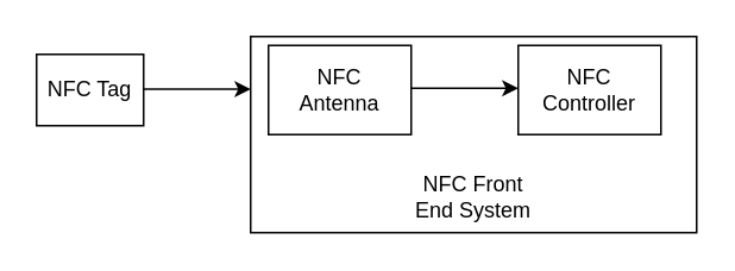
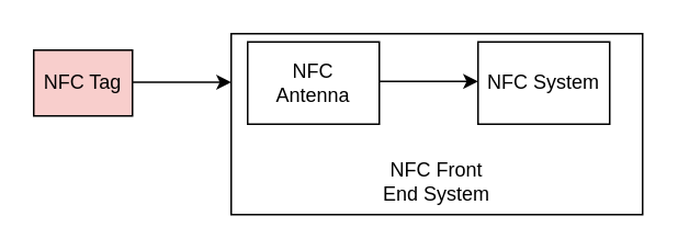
  <mxCell id="0" />
  <mxCell id="1" parent="0" />
- <mxCell id="2" value="NFC Tag" style="rounded=0;whiteSpace=wrap;html=1;" vertex="1" parent="1"><mxGeometry x="20" y="30" width="60" height="40" as="geometry" /></mxCell>
+ <mxCell id="2" value="NFC Tag" style="rounded=0;whiteSpace=wrap;html=1;fillColor=#f8cecc;" vertex="1" parent="1"><mxGeometry x="20" y="30" width="60" height="40" as="geometry" /></mxCell>
  <mxCell id="3" value="" style="endArrow=classic;html=1;" edge="1" parent="1"><mxGeometry width="50" height="50" relative="1" as="geometry"><mxPoint x="80" y="49.5" as="sourcePoint" /><mxPoint x="140" y="49.5" as="targetPoint" /></mxGeometry></mxCell>
  <mxCell id="4" value="" style="rounded=0;whiteSpace=wrap;html=1;" vertex="1" parent="1"><mxGeometry x="140" y="20" width="250" height="110" as="geometry" /></mxCell>
  <mxCell id="5" value="" style="rounded=0;whiteSpace=wrap;html=1;" vertex="1" parent="1"><mxGeometry x="150" y="25" width="80" height="50" as="geometry" /></mxCell>
  <mxCell id="6" value="" style="rounded=0;whiteSpace=wrap;html=1;" vertex="1" parent="1"><mxGeometry x="290" y="25" width="80" height="50" as="geometry" /></mxCell>
  <mxCell id="7" value="NFC Front End System" style="text;html=1;strokeColor=none;fillColor=none;align=center;verticalAlign=middle;whiteSpace=wrap;rounded=0;" vertex="1" parent="1"><mxGeometry x="225" y="100" width="80" height="20" as="geometry" /></mxCell>
  <mxCell id="8" value="NFC Antenna" style="text;html=1;strokeColor=none;fillColor=none;align=center;verticalAlign=middle;whiteSpace=wrap;rounded=0;" vertex="1" parent="1"><mxGeometry x="155" y="40" width="70" height="20" as="geometry" /></mxCell>
  <mxCell id="9" value="" style="endArrow=classic;html=1;" edge="1" parent="1"><mxGeometry width="50" height="50" relative="1" as="geometry"><mxPoint x="230" y="49" as="sourcePoint" /><mxPoint x="290" y="49" as="targetPoint" /></mxGeometry></mxCell>
- <mxCell id="10" value="NFC Controller" style="text;html=1;strokeColor=none;fillColor=none;align=center;verticalAlign=middle;whiteSpace=wrap;rounded=0;" vertex="1" parent="1"><mxGeometry x="295" y="40" width="70" height="20" as="geometry" /></mxCell>
+ <mxCell id="10" value="NFC System" style="text;html=1;strokeColor=none;fillColor=none;align=center;verticalAlign=middle;whiteSpace=wrap;rounded=0;" vertex="1" parent="1"><mxGeometry x="295" y="40" width="70" height="20" as="geometry" /></mxCell>
